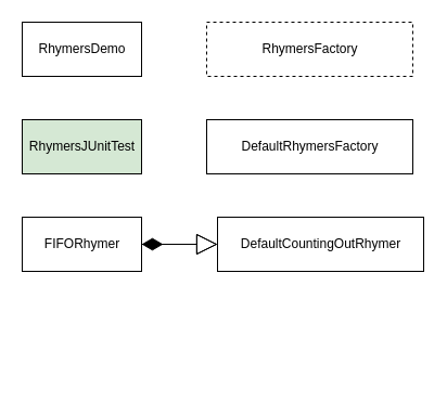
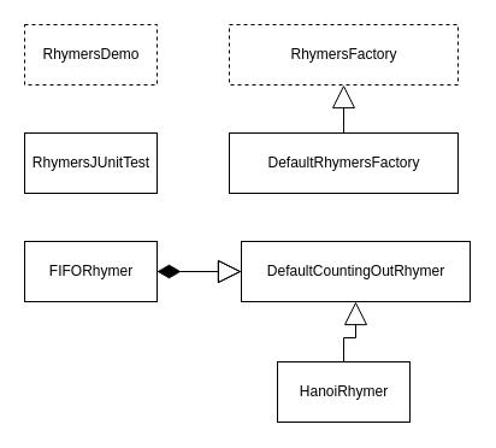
  <mxCell id="0" />
  <mxCell id="1" parent="0" />
- <mxCell id="2" value="RhymersDemo" style="html=1;" vertex="1" parent="1"><mxGeometry x="20" y="20" width="110" height="50" as="geometry" /></mxCell>
- <mxCell id="3" value="RhymersJUnitTest" style="html=1;fillColor=#d5e8d4;" vertex="1" parent="1"><mxGeometry x="20" y="110" width="110" height="50" as="geometry" /></mxCell>
+ <mxCell id="2" value="RhymersDemo" style="html=1;dashed=1;" vertex="1" parent="1"><mxGeometry x="20" y="20" width="110" height="50" as="geometry" /></mxCell>
+ <mxCell id="3" value="RhymersJUnitTest" style="html=1;" vertex="1" parent="1"><mxGeometry x="20" y="110" width="110" height="50" as="geometry" /></mxCell>
+ <mxCell id="4" style="edgeStyle=orthogonalEdgeStyle;rounded=0;orthogonalLoop=1;jettySize=auto;html=1;startArrow=none;startFill=0;endArrow=block;endFill=0;startSize=17;endSize=17;targetPerimeterSpacing=0;" edge="1" parent="1" source="5" target="6"><mxGeometry relative="1" as="geometry" /></mxCell>
  <mxCell id="5" value="DefaultRhymersFactory" style="html=1;" vertex="1" parent="1"><mxGeometry x="190" y="110" width="190" height="50" as="geometry" /></mxCell>
  <mxCell id="6" value="RhymersFactory" style="html=1;dashed=1;" vertex="1" parent="1"><mxGeometry x="190" y="20" width="190" height="50" as="geometry" /></mxCell>
  <mxCell id="7" value="DefaultCountingOutRhymer" style="html=1;" vertex="1" parent="1"><mxGeometry x="200" y="200" width="190" height="50" as="geometry" /></mxCell>
  <mxCell id="8" style="edgeStyle=orthogonalEdgeStyle;rounded=0;orthogonalLoop=1;jettySize=auto;html=1;endArrow=block;endFill=0;endSize=17;" edge="1" parent="1" source="10" target="7"><mxGeometry relative="1" as="geometry" /></mxCell>
  <mxCell id="9" value="" style="edgeStyle=orthogonalEdgeStyle;rounded=0;orthogonalLoop=1;jettySize=auto;html=1;endArrow=block;endFill=0;endSize=17;targetPerimeterSpacing=0;startSize=17;startArrow=diamondThin;startFill=1;" edge="1" parent="1" source="10" target="7"><mxGeometry relative="1" as="geometry" /></mxCell>
  <mxCell id="10" value="FIFORhymer" style="html=1;" vertex="1" parent="1"><mxGeometry x="20" y="200" width="110" height="50" as="geometry" /></mxCell>
+ <mxCell id="11" style="edgeStyle=orthogonalEdgeStyle;rounded=0;orthogonalLoop=1;jettySize=auto;html=1;entryX=0.5;entryY=1;entryDx=0;entryDy=0;endArrow=block;endFill=0;endSize=17;" edge="1" parent="1" source="12" target="7"><mxGeometry relative="1" as="geometry" /></mxCell>
+ <mxCell id="12" value="HanoiRhymer" style="html=1;" vertex="1" parent="1"><mxGeometry x="230" y="300" width="110" height="50" as="geometry" /></mxCell>
